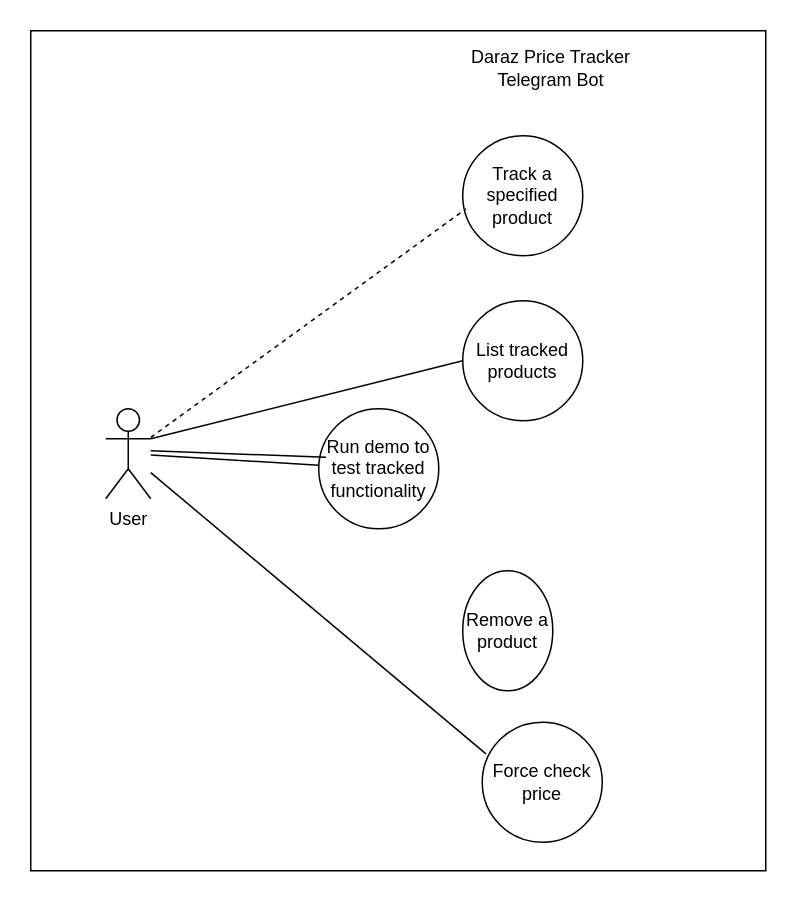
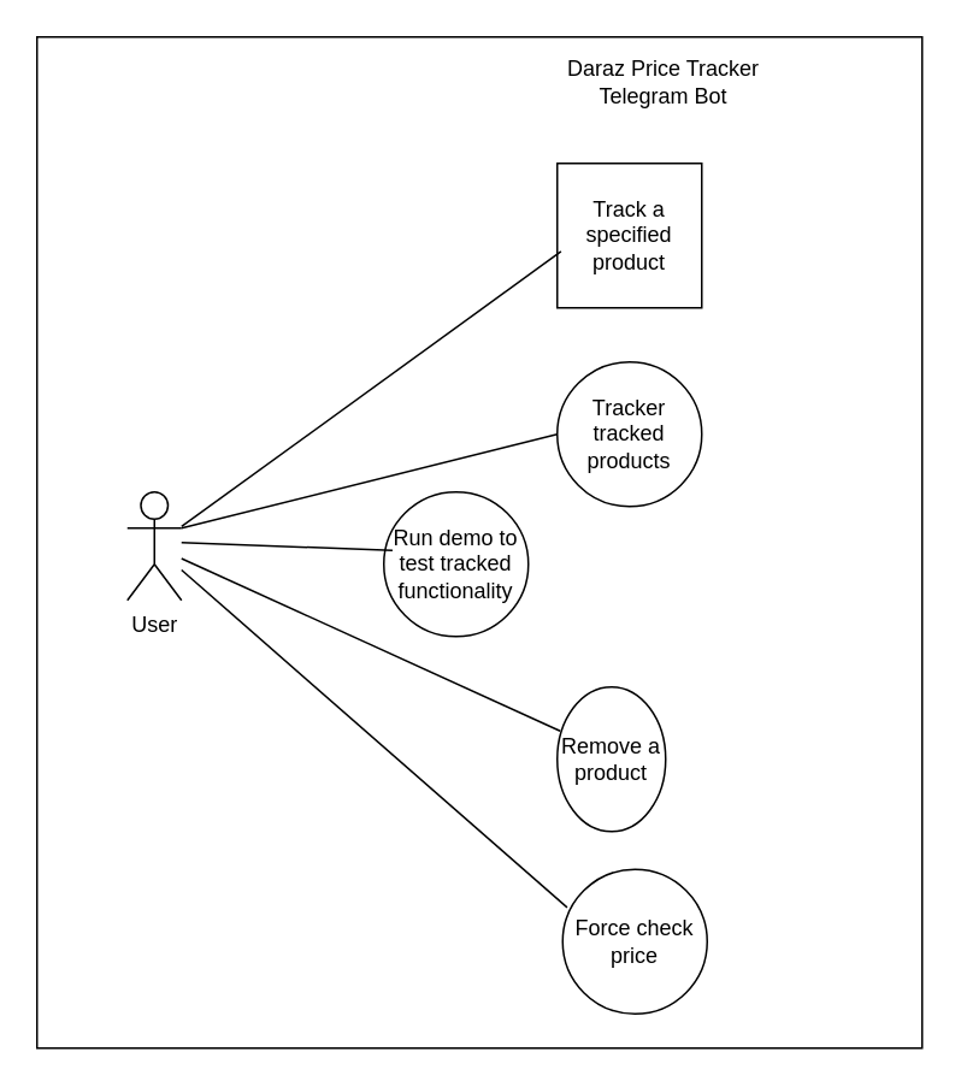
  <mxCell id="0" />
  <mxCell id="1" parent="0" />
  <mxCell id="2" value="" style="rounded=0;whiteSpace=wrap;html=1;" parent="1" vertex="1"><mxGeometry x="20" y="20" width="490" height="560" as="geometry" /></mxCell>
- <mxCell id="3" value="Track a specified product" style="ellipse;whiteSpace=wrap;html=1;aspect=fixed;" parent="1" vertex="1"><mxGeometry x="308" y="90" width="80" height="80" as="geometry" /></mxCell>
- <mxCell id="4" value="Force check price" style="ellipse;whiteSpace=wrap;html=1;aspect=fixed;" parent="1" vertex="1"><mxGeometry x="321" y="481" width="80" height="80" as="geometry" /></mxCell>
- <mxCell id="5" value="&lt;div&gt;List tracked products&lt;/div&gt;" style="ellipse;whiteSpace=wrap;html=1;aspect=fixed;" parent="1" vertex="1"><mxGeometry x="308" y="200" width="80" height="80" as="geometry" /></mxCell>
+ <mxCell id="3" value="Track a specified product" style="whiteSpace=wrap;html=1;aspect=fixed;rounded=0;" parent="1" vertex="1"><mxGeometry x="308" y="90" width="80" height="80" as="geometry" /></mxCell>
+ <mxCell id="4" value="Force check price" style="ellipse;whiteSpace=wrap;html=1;aspect=fixed;" parent="1" vertex="1"><mxGeometry x="311" y="481" width="80" height="80" as="geometry" /></mxCell>
+ <mxCell id="5" value="&lt;div&gt;Tracker tracked products&lt;/div&gt;" style="ellipse;whiteSpace=wrap;html=1;aspect=fixed;" parent="1" vertex="1"><mxGeometry x="308" y="200" width="80" height="80" as="geometry" /></mxCell>
  <mxCell id="6" value="Remove a product" style="ellipse;whiteSpace=wrap;html=1;aspect=fixed;" parent="1" vertex="1"><mxGeometry x="308" y="380" width="60" height="80" as="geometry" /></mxCell>
  <mxCell id="7" value="Run demo to test tracked functionality" style="ellipse;whiteSpace=wrap;html=1;aspect=fixed;" parent="1" vertex="1"><mxGeometry x="212" y="272" width="80" height="80" as="geometry" /></mxCell>
  <mxCell id="8" style="rounded=0;orthogonalLoop=1;jettySize=auto;html=1;entryX=0;entryY=0.5;entryDx=0;entryDy=0;endArrow=none;endFill=0;exitX=1;exitY=0.333;exitDx=0;exitDy=0;exitPerimeter=0;" parent="1" source="9" edge="1"><mxGeometry relative="1" as="geometry"><mxPoint x="-20" y="299.289" as="sourcePoint" /><mxPoint x="308" y="240" as="targetPoint" /></mxGeometry></mxCell>
  <mxCell id="9" value="User" style="shape=umlActor;verticalLabelPosition=bottom;verticalAlign=top;html=1;outlineConnect=0;" parent="1" vertex="1"><mxGeometry x="70" y="272" width="30" height="60" as="geometry" /></mxCell>
- <mxCell id="10" style="rounded=0;orthogonalLoop=1;jettySize=auto;html=1;entryX=0.026;entryY=0.61;entryDx=0;entryDy=0;entryPerimeter=0;endArrow=none;endFill=0;dashed=1;" parent="1" source="9" target="3" edge="1"><mxGeometry relative="1" as="geometry" /></mxCell>
+ <mxCell id="10" style="rounded=0;orthogonalLoop=1;jettySize=auto;html=1;entryX=0.026;entryY=0.61;entryDx=0;entryDy=0;entryPerimeter=0;endArrow=none;endFill=0;" parent="1" source="9" target="3" edge="1"><mxGeometry relative="1" as="geometry" /></mxCell>
  <mxCell id="11" style="rounded=0;orthogonalLoop=1;jettySize=auto;html=1;entryX=0.06;entryY=0.404;entryDx=0;entryDy=0;endArrow=none;endFill=0;entryPerimeter=0;" parent="1" target="7" edge="1"><mxGeometry relative="1" as="geometry"><mxPoint x="100" y="300" as="sourcePoint" /><mxPoint x="318" y="250" as="targetPoint" /></mxGeometry></mxCell>
- <mxCell id="12" style="rounded=0;orthogonalLoop=1;jettySize=auto;html=1;endArrow=none;endFill=0;" parent="1" source="9" target="7" edge="1"><mxGeometry relative="1" as="geometry"><mxPoint x="0" y="319" as="sourcePoint" /><mxPoint x="328" y="260" as="targetPoint" /></mxGeometry></mxCell>
+ <mxCell id="12" style="rounded=0;orthogonalLoop=1;jettySize=auto;html=1;entryX=0.026;entryY=0.304;entryDx=0;entryDy=0;endArrow=none;endFill=0;entryPerimeter=0;" parent="1" source="9" target="6" edge="1"><mxGeometry relative="1" as="geometry"><mxPoint x="0" y="319" as="sourcePoint" /><mxPoint x="328" y="260" as="targetPoint" /></mxGeometry></mxCell>
  <mxCell id="13" style="rounded=0;orthogonalLoop=1;jettySize=auto;html=1;entryX=0.031;entryY=0.264;entryDx=0;entryDy=0;endArrow=none;endFill=0;entryPerimeter=0;" parent="1" source="9" target="4" edge="1"><mxGeometry relative="1" as="geometry"><mxPoint x="10" y="329" as="sourcePoint" /><mxPoint x="338" y="270" as="targetPoint" /></mxGeometry></mxCell>
  <mxCell id="14" value="Daraz Price Tracker Telegram Bot" style="text;html=1;align=center;verticalAlign=middle;whiteSpace=wrap;rounded=0;" parent="1" vertex="1"><mxGeometry x="292" y="30" width="150" height="30" as="geometry" /></mxCell>
